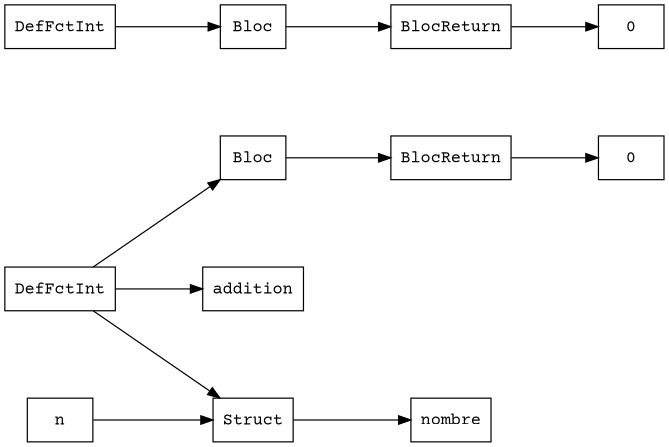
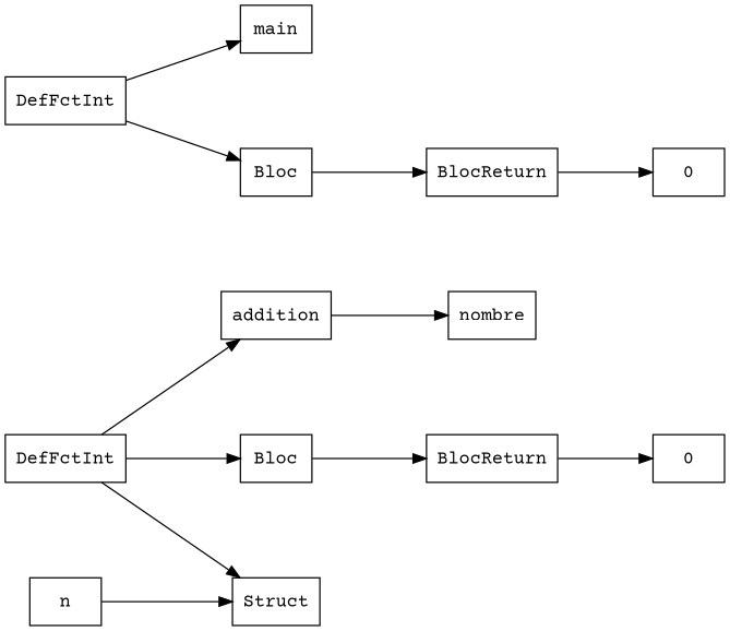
  digraph {
    fontname="Courier Prime"
    nodesep=1
    rankdir=LR
    ranksep=1
    node [fontname="Courier Prime" shape=box]
    edge [fontname="Courier Prime"]
    n1 [label=DefFctInt]
    n2 [label=addition]
    n3 [label=Struct]
    n4 [label=Bloc]
    n5 [label=DefFctInt]
+   n6 [label=main]
    n7 [label=Bloc]
    n8 [label=nombre]
    n9 [label=BlocReturn]
    n10 [label=n]
    n11 [label=0]
    n12 [label=BlocReturn]
    n13 [label=0]
    n1 -> n2
    n1 -> n3
    n1 -> n4
-   n3 -> n8
+   n2 -> n8
    n4 -> n9
+   n5 -> n6
    n5 -> n7
    n7 -> n12
    n9 -> n11
    n10 -> n3
    n12 -> n13
  }
